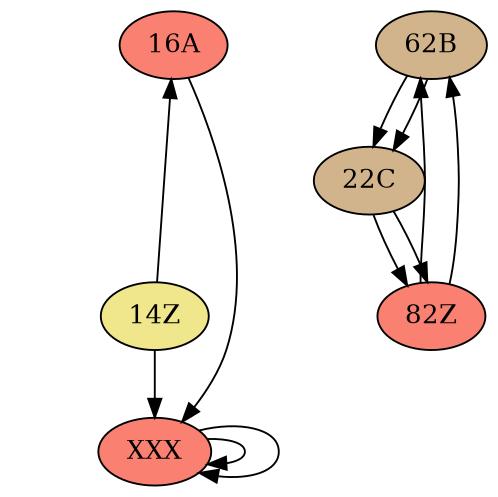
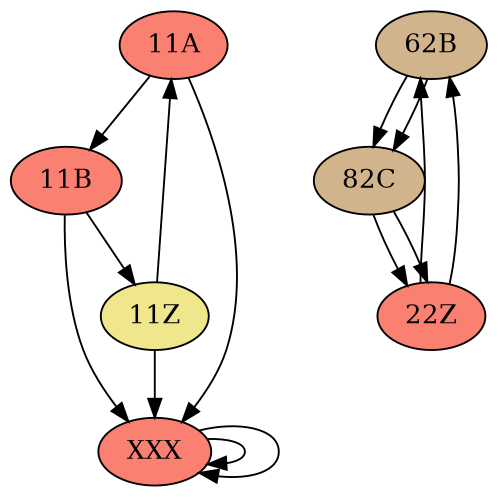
  digraph {
    node [fillcolor=salmon style=filled]
-   "11A" [label="16A"]
+   "11A"
+   "11B"
    XXX
-   "11Z" [fillcolor=khaki label="14Z"]
+   "11Z" [fillcolor=khaki]
    n5 [fillcolor=tan label="62B"]
-   "22C" [fillcolor=tan]
-   "22Z" [label="82Z"]
+   "22C" [fillcolor=tan label="82C"]
+   "22Z"
+   "11A" -> "11B"
    "11A" -> XXX
+   "11B" -> XXX
+   "11B" -> "11Z"
    XXX -> XXX
    XXX -> XXX
    "11Z" -> "11A"
    "11Z" -> XXX
    n5 -> "22C"
    n5 -> "22C"
    "22C" -> "22Z"
    "22C" -> "22Z"
    "22Z" -> n5
    "22Z" -> n5
  }
